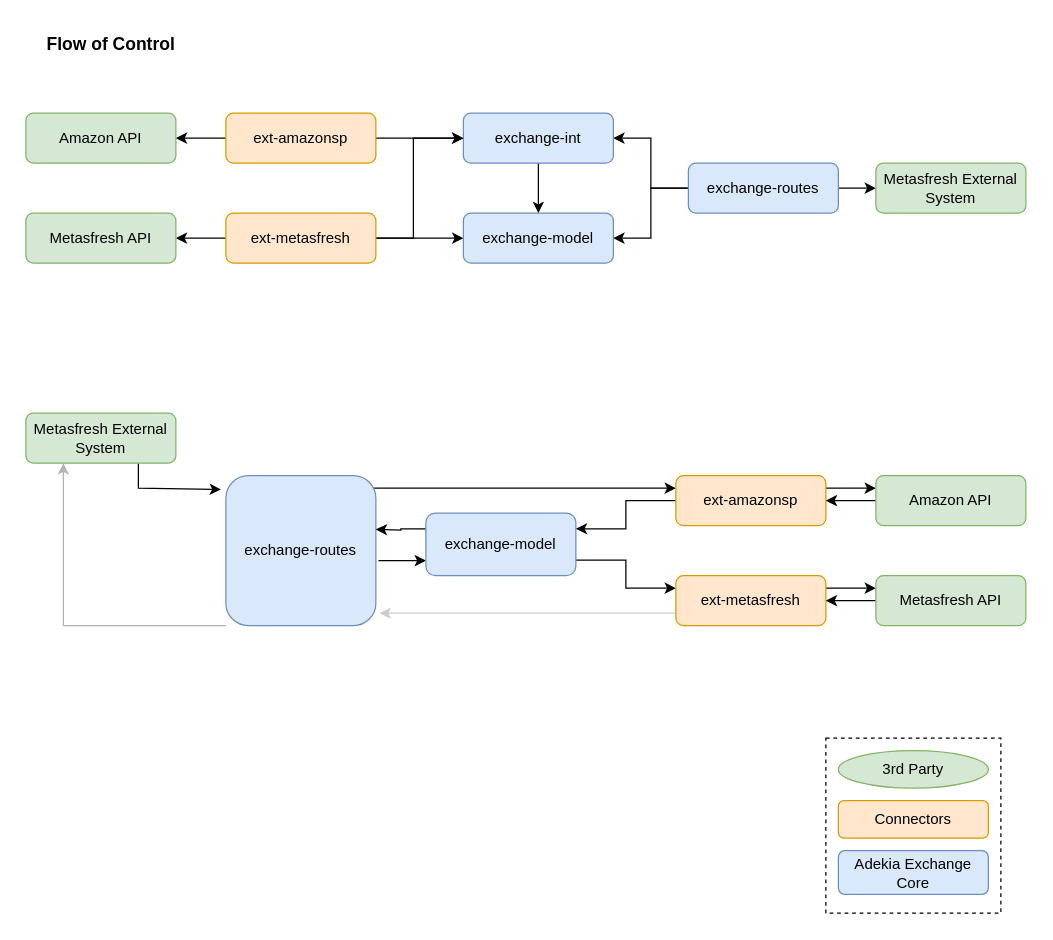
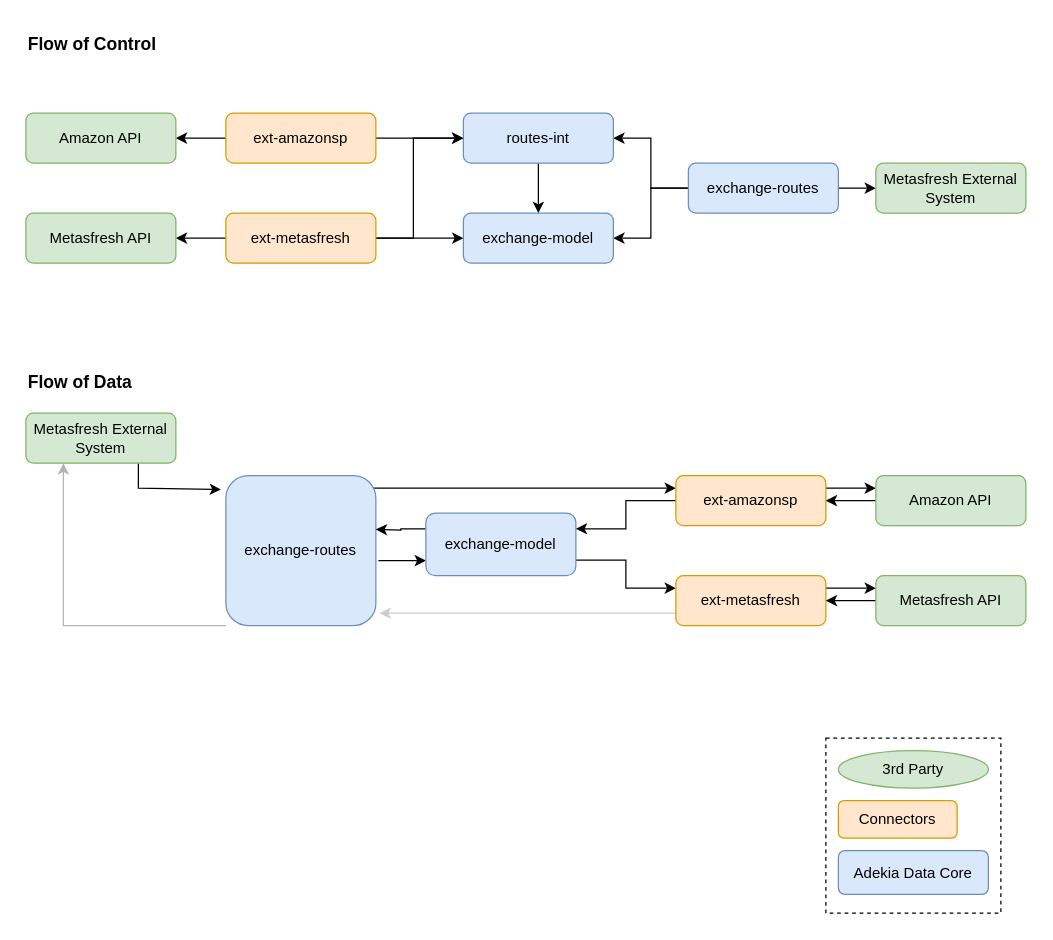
  <mxCell id="0" />
  <mxCell id="1" parent="0" />
  <mxCell id="2" style="edgeStyle=orthogonalEdgeStyle;rounded=0;orthogonalLoop=1;jettySize=auto;html=1;entryX=1;entryY=0.5;entryDx=0;entryDy=0;" parent="1" source="5" target="8" edge="1"><mxGeometry relative="1" as="geometry" /></mxCell>
  <mxCell id="3" style="edgeStyle=orthogonalEdgeStyle;rounded=0;orthogonalLoop=1;jettySize=auto;html=1;entryX=1;entryY=0.5;entryDx=0;entryDy=0;" parent="1" source="5" target="6" edge="1"><mxGeometry relative="1" as="geometry" /></mxCell>
  <mxCell id="4" style="edgeStyle=orthogonalEdgeStyle;rounded=0;orthogonalLoop=1;jettySize=auto;html=1;entryX=0;entryY=0.5;entryDx=0;entryDy=0;" parent="1" source="5" target="18" edge="1"><mxGeometry relative="1" as="geometry" /></mxCell>
  <mxCell id="5" value="exchange-routes" style="rounded=1;whiteSpace=wrap;html=1;fillColor=#dae8fc;strokeColor=#6c8ebf;" parent="1" vertex="1"><mxGeometry x="550" y="130" width="120" height="40" as="geometry" /></mxCell>
  <mxCell id="6" value="exchange-model" style="rounded=1;whiteSpace=wrap;html=1;fillColor=#dae8fc;strokeColor=#6c8ebf;" parent="1" vertex="1"><mxGeometry x="370" y="170" width="120" height="40" as="geometry" /></mxCell>
  <mxCell id="7" style="edgeStyle=orthogonalEdgeStyle;rounded=0;orthogonalLoop=1;jettySize=auto;html=1;entryX=0.5;entryY=0;entryDx=0;entryDy=0;fontSize=14;" parent="1" source="8" target="6" edge="1"><mxGeometry relative="1" as="geometry" /></mxCell>
- <mxCell id="8" value="exchange-int" style="rounded=1;whiteSpace=wrap;html=1;fillColor=#dae8fc;strokeColor=#6c8ebf;" parent="1" vertex="1"><mxGeometry x="370" y="90" width="120" height="40" as="geometry" /></mxCell>
+ <mxCell id="8" value="routes-int" style="rounded=1;whiteSpace=wrap;html=1;fillColor=#dae8fc;strokeColor=#6c8ebf;" parent="1" vertex="1"><mxGeometry x="370" y="90" width="120" height="40" as="geometry" /></mxCell>
  <mxCell id="9" style="edgeStyle=orthogonalEdgeStyle;rounded=0;orthogonalLoop=1;jettySize=auto;html=1;entryX=1;entryY=0.5;entryDx=0;entryDy=0;exitX=0;exitY=0.5;exitDx=0;exitDy=0;" parent="1" source="12" target="16" edge="1"><mxGeometry relative="1" as="geometry" /></mxCell>
  <mxCell id="10" style="edgeStyle=orthogonalEdgeStyle;rounded=0;orthogonalLoop=1;jettySize=auto;html=1;entryX=0;entryY=0.5;entryDx=0;entryDy=0;" parent="1" source="12" target="6" edge="1"><mxGeometry relative="1" as="geometry" /></mxCell>
  <mxCell id="11" style="edgeStyle=orthogonalEdgeStyle;rounded=0;orthogonalLoop=1;jettySize=auto;html=1;" parent="1" source="12" edge="1"><mxGeometry relative="1" as="geometry"><mxPoint x="370" y="110" as="targetPoint" /><Array as="points"><mxPoint x="330" y="190" /><mxPoint x="330" y="110" /></Array></mxGeometry></mxCell>
  <mxCell id="12" value="ext-metasfresh" style="rounded=1;whiteSpace=wrap;html=1;fillColor=#ffe6cc;strokeColor=#d79b00;" parent="1" vertex="1"><mxGeometry x="180" y="170" width="120" height="40" as="geometry" /></mxCell>
  <mxCell id="13" style="edgeStyle=orthogonalEdgeStyle;rounded=0;orthogonalLoop=1;jettySize=auto;html=1;entryX=1;entryY=0.5;entryDx=0;entryDy=0;" parent="1" source="15" target="17" edge="1"><mxGeometry relative="1" as="geometry" /></mxCell>
  <mxCell id="14" style="edgeStyle=orthogonalEdgeStyle;rounded=0;orthogonalLoop=1;jettySize=auto;html=1;entryX=0;entryY=0.5;entryDx=0;entryDy=0;" parent="1" source="15" target="8" edge="1"><mxGeometry relative="1" as="geometry" /></mxCell>
  <mxCell id="15" value="ext-amazonsp" style="rounded=1;whiteSpace=wrap;html=1;fillColor=#ffe6cc;strokeColor=#d79b00;" parent="1" vertex="1"><mxGeometry x="180" y="90" width="120" height="40" as="geometry" /></mxCell>
  <mxCell id="16" value="Metasfresh API" style="rounded=1;whiteSpace=wrap;html=1;fillColor=#d5e8d4;strokeColor=#82b366;" parent="1" vertex="1"><mxGeometry x="20" y="170" width="120" height="40" as="geometry" /></mxCell>
  <mxCell id="17" value="Amazon API" style="rounded=1;whiteSpace=wrap;html=1;fillColor=#d5e8d4;strokeColor=#82b366;" parent="1" vertex="1"><mxGeometry x="20" y="90" width="120" height="40" as="geometry" /></mxCell>
  <mxCell id="18" value="Metasfresh External System" style="rounded=1;whiteSpace=wrap;html=1;fillColor=#d5e8d4;strokeColor=#82b366;" parent="1" vertex="1"><mxGeometry x="700" y="130" width="120" height="40" as="geometry" /></mxCell>
  <mxCell id="19" value="3rd Party" style="ellipse;whiteSpace=wrap;html=1;fillColor=#d5e8d4;strokeColor=#82b366;" parent="1" vertex="1"><mxGeometry x="670" y="600" width="120" height="30" as="geometry" /></mxCell>
- <mxCell id="20" value="Connectors" style="rounded=1;whiteSpace=wrap;html=1;fillColor=#ffe6cc;strokeColor=#d79b00;" parent="1" vertex="1"><mxGeometry x="670" y="640" width="120" height="30" as="geometry" /></mxCell>
- <mxCell id="21" value="Adekia Exchange Core" style="rounded=1;whiteSpace=wrap;html=1;fillColor=#dae8fc;strokeColor=#6c8ebf;" parent="1" vertex="1"><mxGeometry x="670" y="680" width="120" height="35" as="geometry" /></mxCell>
+ <mxCell id="20" value="Connectors" style="rounded=1;whiteSpace=wrap;html=1;fillColor=#ffe6cc;strokeColor=#d79b00;" parent="1" vertex="1"><mxGeometry x="670" y="640" width="95" height="30" as="geometry" /></mxCell>
+ <mxCell id="21" value="Adekia Data Core" style="rounded=1;whiteSpace=wrap;html=1;fillColor=#dae8fc;strokeColor=#6c8ebf;" parent="1" vertex="1"><mxGeometry x="670" y="680" width="120" height="35" as="geometry" /></mxCell>
  <mxCell id="22" value="" style="rounded=0;whiteSpace=wrap;html=1;dashed=1;fillColor=none;" parent="1" vertex="1"><mxGeometry x="660" y="590" width="140" height="140" as="geometry" /></mxCell>
- <mxCell id="23" value="Flow of Control" style="text;html=1;strokeColor=none;fillColor=none;align=left;verticalAlign=middle;whiteSpace=wrap;rounded=0;dashed=1;fontStyle=1;fontSize=14;" parent="1" vertex="1"><mxGeometry x="35" y="20" width="110" height="30" as="geometry" /></mxCell>
+ <mxCell id="23" value="Flow of Control" style="text;html=1;strokeColor=none;fillColor=none;align=left;verticalAlign=middle;whiteSpace=wrap;rounded=0;dashed=1;fontStyle=1;fontSize=14;" parent="1" vertex="1"><mxGeometry x="20" y="20" width="110" height="30" as="geometry" /></mxCell>
  <mxCell id="24" style="edgeStyle=orthogonalEdgeStyle;rounded=0;orthogonalLoop=1;jettySize=auto;html=1;fontSize=14;exitX=0.983;exitY=0.083;exitDx=0;exitDy=0;entryX=0;entryY=0.25;entryDx=0;entryDy=0;exitPerimeter=0;" parent="1" source="27" target="36" edge="1"><mxGeometry relative="1" as="geometry" /></mxCell>
  <mxCell id="25" style="edgeStyle=orthogonalEdgeStyle;rounded=0;orthogonalLoop=1;jettySize=auto;html=1;entryX=0;entryY=0.75;entryDx=0;entryDy=0;fontSize=14;exitX=1.017;exitY=0.567;exitDx=0;exitDy=0;exitPerimeter=0;" parent="1" source="27" target="30" edge="1"><mxGeometry relative="1" as="geometry" /></mxCell>
  <mxCell id="26" style="edgeStyle=orthogonalEdgeStyle;rounded=0;orthogonalLoop=1;jettySize=auto;html=1;entryX=0.25;entryY=1;entryDx=0;entryDy=0;exitX=0;exitY=1;exitDx=0;exitDy=0;strokeColor=#B3B3B3;" parent="1" source="27" target="42" edge="1"><mxGeometry relative="1" as="geometry"><Array as="points"><mxPoint x="50" y="500" /></Array></mxGeometry></mxCell>
  <mxCell id="27" value="exchange-routes" style="rounded=1;whiteSpace=wrap;html=1;fillColor=#dae8fc;strokeColor=#6c8ebf;" parent="1" vertex="1"><mxGeometry x="180" y="380" width="120" height="120" as="geometry" /></mxCell>
  <mxCell id="28" style="edgeStyle=orthogonalEdgeStyle;rounded=0;orthogonalLoop=1;jettySize=auto;html=1;fontSize=14;exitX=0;exitY=0.25;exitDx=0;exitDy=0;" parent="1" source="30" edge="1"><mxGeometry relative="1" as="geometry"><mxPoint x="300" y="423" as="targetPoint" /></mxGeometry></mxCell>
  <mxCell id="29" style="edgeStyle=orthogonalEdgeStyle;rounded=0;orthogonalLoop=1;jettySize=auto;html=1;fontSize=14;exitX=1;exitY=0.75;exitDx=0;exitDy=0;entryX=0;entryY=0.25;entryDx=0;entryDy=0;" parent="1" source="30" target="33" edge="1"><mxGeometry relative="1" as="geometry" /></mxCell>
  <mxCell id="30" value="exchange-model" style="rounded=1;whiteSpace=wrap;html=1;fillColor=#dae8fc;strokeColor=#6c8ebf;" parent="1" vertex="1"><mxGeometry x="340" y="410" width="120" height="50" as="geometry" /></mxCell>
  <mxCell id="31" style="edgeStyle=orthogonalEdgeStyle;rounded=0;orthogonalLoop=1;jettySize=auto;html=1;entryX=0;entryY=0.25;entryDx=0;entryDy=0;exitX=1;exitY=0.25;exitDx=0;exitDy=0;" parent="1" source="33" target="38" edge="1"><mxGeometry relative="1" as="geometry" /></mxCell>
  <mxCell id="32" style="edgeStyle=orthogonalEdgeStyle;rounded=0;orthogonalLoop=1;jettySize=auto;html=1;fontSize=14;exitX=0;exitY=0.75;exitDx=0;exitDy=0;entryX=1.025;entryY=0.917;entryDx=0;entryDy=0;entryPerimeter=0;fillColor=#CCCCCC;strokeColor=#CCCCCC;" parent="1" source="33" target="27" edge="1"><mxGeometry relative="1" as="geometry"><mxPoint x="300" y="480" as="targetPoint" /></mxGeometry></mxCell>
  <mxCell id="33" value="ext-metasfresh" style="rounded=1;whiteSpace=wrap;html=1;fillColor=#ffe6cc;strokeColor=#d79b00;" parent="1" vertex="1"><mxGeometry x="540" y="460" width="120" height="40" as="geometry" /></mxCell>
  <mxCell id="34" style="edgeStyle=orthogonalEdgeStyle;rounded=0;orthogonalLoop=1;jettySize=auto;html=1;entryX=0;entryY=0.25;entryDx=0;entryDy=0;exitX=1;exitY=0.25;exitDx=0;exitDy=0;" parent="1" source="36" target="40" edge="1"><mxGeometry relative="1" as="geometry" /></mxCell>
  <mxCell id="35" style="edgeStyle=orthogonalEdgeStyle;rounded=0;orthogonalLoop=1;jettySize=auto;html=1;entryX=1;entryY=0.25;entryDx=0;entryDy=0;fontSize=14;" parent="1" source="36" target="30" edge="1"><mxGeometry relative="1" as="geometry" /></mxCell>
  <mxCell id="36" value="ext-amazonsp" style="rounded=1;whiteSpace=wrap;html=1;fillColor=#ffe6cc;strokeColor=#d79b00;" parent="1" vertex="1"><mxGeometry x="540" y="380" width="120" height="40" as="geometry" /></mxCell>
  <mxCell id="37" style="edgeStyle=orthogonalEdgeStyle;rounded=0;orthogonalLoop=1;jettySize=auto;html=1;entryX=1;entryY=0.5;entryDx=0;entryDy=0;fontSize=14;" parent="1" source="38" target="33" edge="1"><mxGeometry relative="1" as="geometry" /></mxCell>
  <mxCell id="38" value="Metasfresh API" style="rounded=1;whiteSpace=wrap;html=1;fillColor=#d5e8d4;strokeColor=#82b366;" parent="1" vertex="1"><mxGeometry x="700" y="460" width="120" height="40" as="geometry" /></mxCell>
  <mxCell id="39" style="edgeStyle=orthogonalEdgeStyle;rounded=0;orthogonalLoop=1;jettySize=auto;html=1;fontSize=14;" parent="1" source="40" target="36" edge="1"><mxGeometry relative="1" as="geometry" /></mxCell>
  <mxCell id="40" value="Amazon API" style="rounded=1;whiteSpace=wrap;html=1;fillColor=#d5e8d4;strokeColor=#82b366;" parent="1" vertex="1"><mxGeometry x="700" y="380" width="120" height="40" as="geometry" /></mxCell>
  <mxCell id="41" style="edgeStyle=orthogonalEdgeStyle;rounded=0;orthogonalLoop=1;jettySize=auto;html=1;entryX=-0.033;entryY=0.092;entryDx=0;entryDy=0;exitX=0.75;exitY=1;exitDx=0;exitDy=0;entryPerimeter=0;" parent="1" source="42" target="27" edge="1"><mxGeometry relative="1" as="geometry"><Array as="points"><mxPoint x="110" y="390" /></Array></mxGeometry></mxCell>
  <mxCell id="42" value="Metasfresh External System" style="rounded=1;whiteSpace=wrap;html=1;fillColor=#d5e8d4;strokeColor=#82b366;" parent="1" vertex="1"><mxGeometry x="20" y="330" width="120" height="40" as="geometry" /></mxCell>
+ <mxCell id="43" value="Flow of Data" style="text;html=1;strokeColor=none;fillColor=none;align=left;verticalAlign=middle;whiteSpace=wrap;rounded=0;dashed=1;fontStyle=1;fontSize=14;" parent="1" vertex="1"><mxGeometry x="20" y="290" width="110" height="30" as="geometry" /></mxCell>
